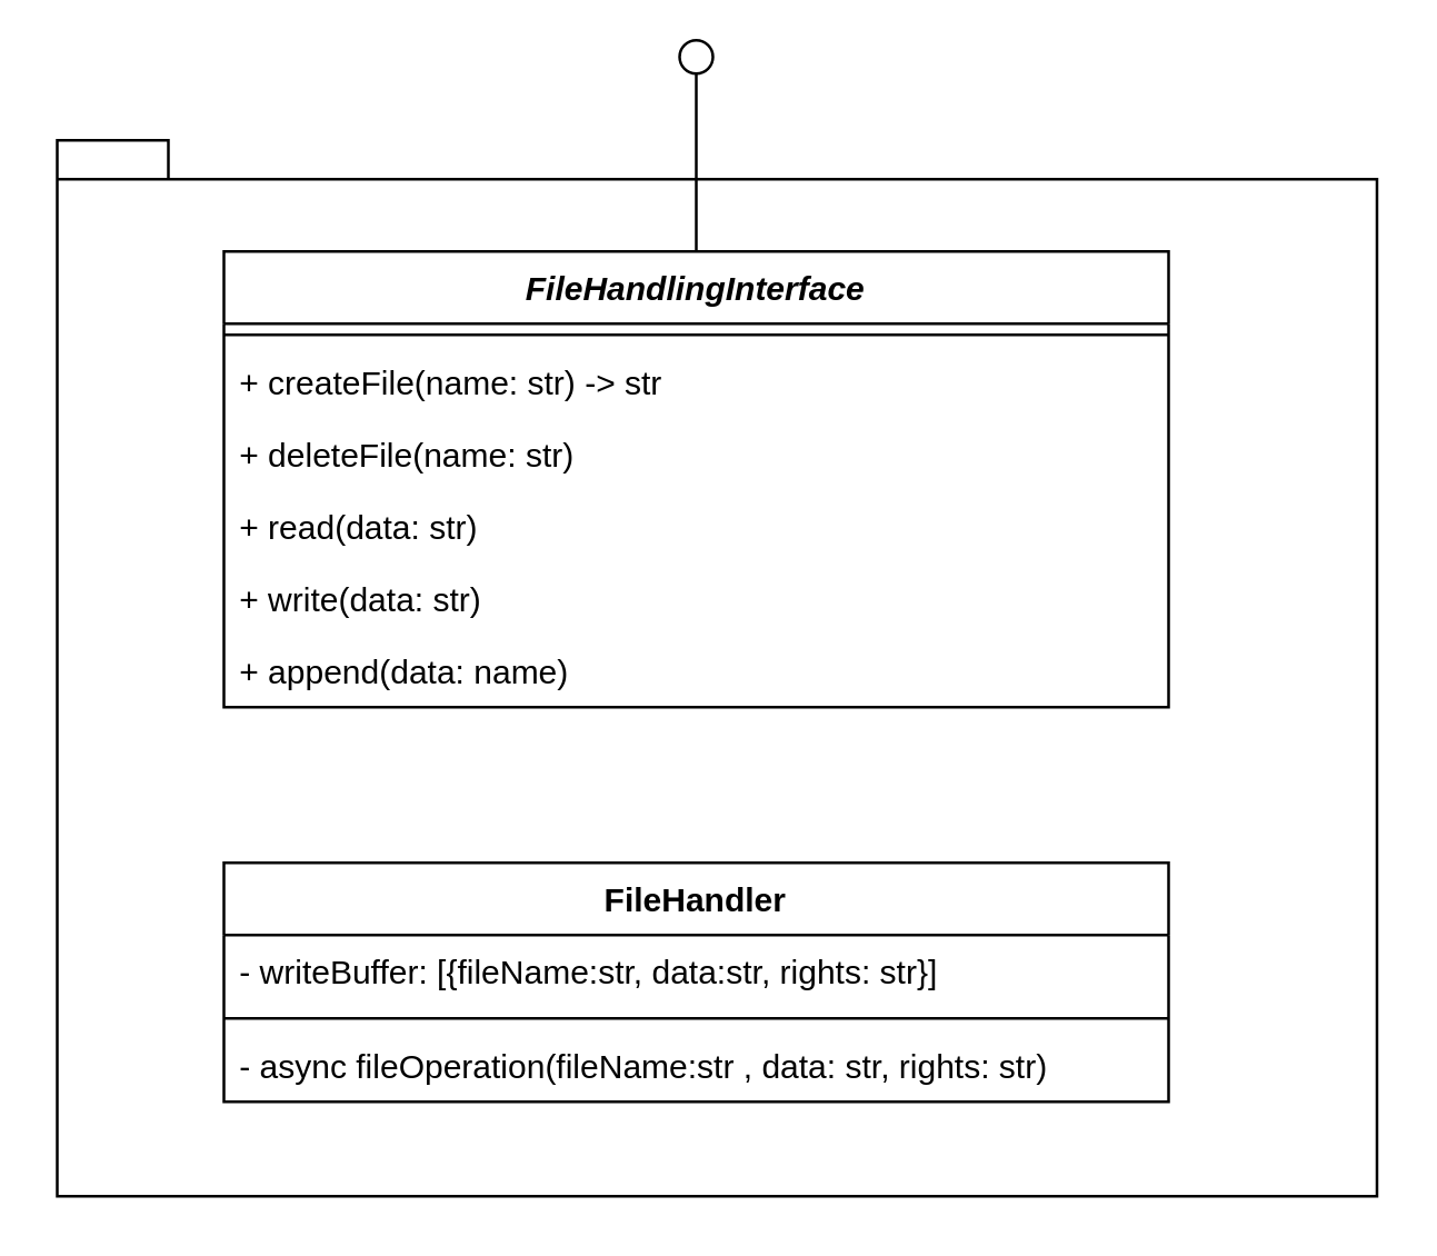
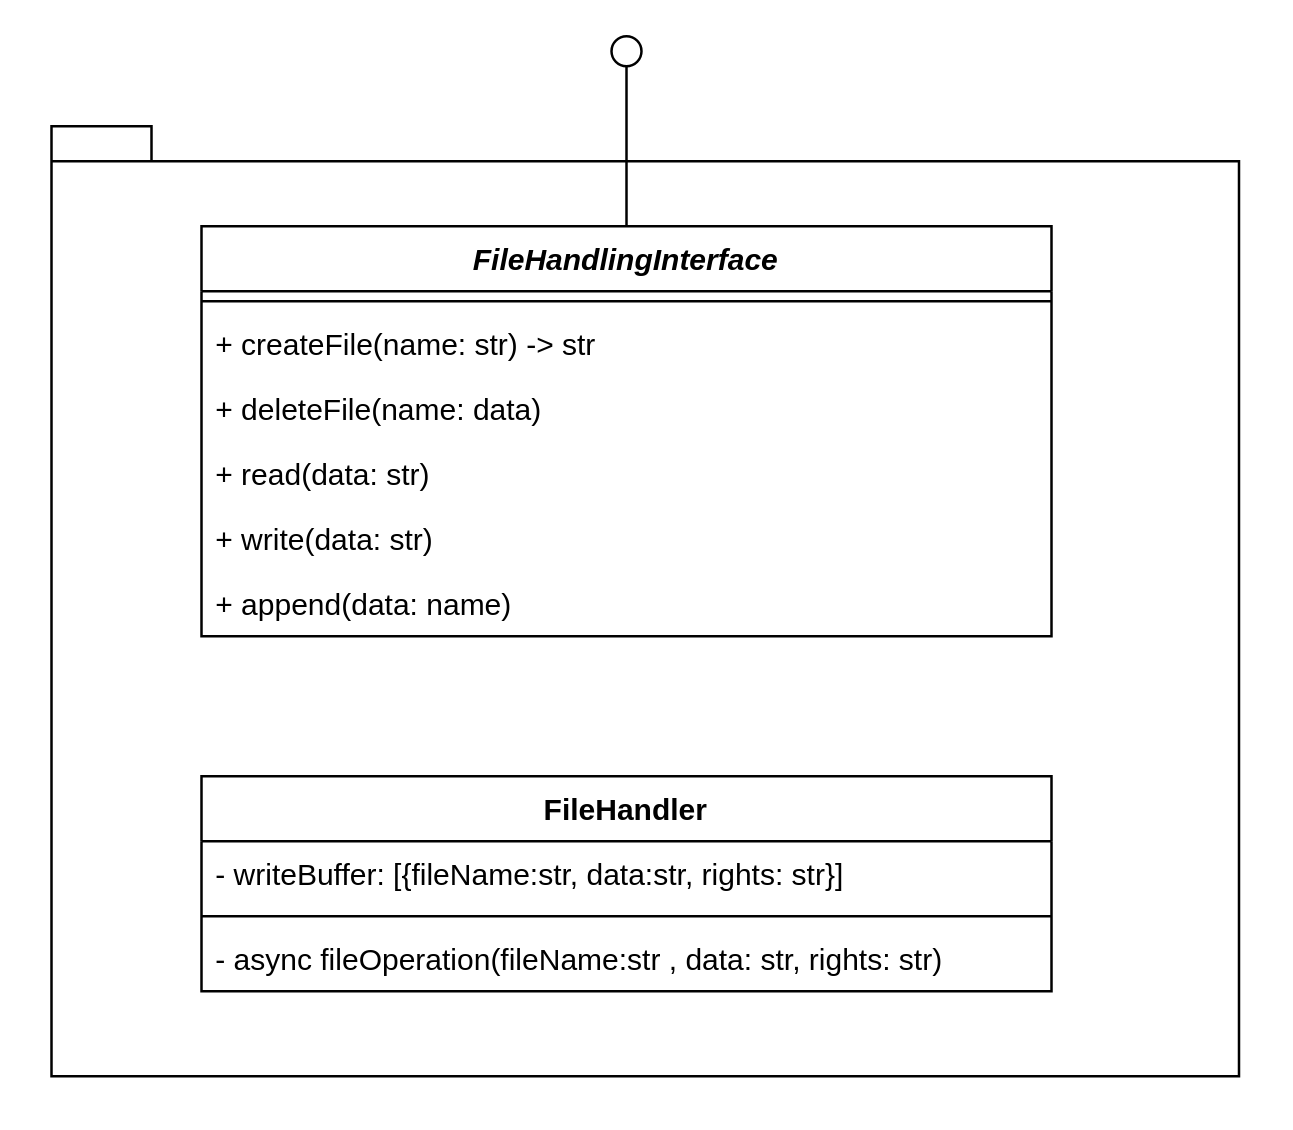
  <mxCell id="0" />
  <mxCell id="1" parent="0" />
  <mxCell id="2" value="" style="group" vertex="1" connectable="0" parent="1"><mxGeometry x="20" y="20" width="475" height="410" as="geometry" /></mxCell>
  <mxCell id="3" value="" style="shape=folder;fontStyle=1;spacingTop=10;tabWidth=40;tabHeight=14;tabPosition=left;html=1;" vertex="1" parent="2"><mxGeometry y="30" width="475" height="380" as="geometry" /></mxCell>
  <mxCell id="4" value="FileHandler" style="swimlane;fontStyle=1;align=center;verticalAlign=top;childLayout=stackLayout;horizontal=1;startSize=26;horizontalStack=0;resizeParent=1;resizeParentMax=0;resizeLast=0;collapsible=1;marginBottom=0;" vertex="1" parent="2"><mxGeometry x="60" y="290" width="340" height="86" as="geometry" /></mxCell>
  <mxCell id="5" value="- writeBuffer: [{fileName:str, data:str, rights: str}]" style="text;strokeColor=none;fillColor=none;align=left;verticalAlign=top;spacingLeft=4;spacingRight=4;overflow=hidden;rotatable=0;points=[[0,0.5],[1,0.5]];portConstraint=eastwest;" vertex="1" parent="4"><mxGeometry y="26" width="340" height="26" as="geometry" /></mxCell>
  <mxCell id="6" value="" style="line;strokeWidth=1;fillColor=none;align=left;verticalAlign=middle;spacingTop=-1;spacingLeft=3;spacingRight=3;rotatable=0;labelPosition=right;points=[];portConstraint=eastwest;strokeColor=inherit;" vertex="1" parent="4"><mxGeometry y="52" width="340" height="8" as="geometry" /></mxCell>
  <mxCell id="7" value="- async fileOperation(fileName:str , data: str, rights: str)" style="text;strokeColor=none;fillColor=none;align=left;verticalAlign=top;spacingLeft=4;spacingRight=4;overflow=hidden;rotatable=0;points=[[0,0.5],[1,0.5]];portConstraint=eastwest;" vertex="1" parent="4"><mxGeometry y="60" width="340" height="26" as="geometry" /></mxCell>
  <mxCell id="8" value="FileHandlingInterface" style="swimlane;fontStyle=3;align=center;verticalAlign=top;childLayout=stackLayout;horizontal=1;startSize=26;horizontalStack=0;resizeParent=1;resizeParentMax=0;resizeLast=0;collapsible=1;marginBottom=0;" vertex="1" parent="2"><mxGeometry x="60" y="70" width="340" height="164" as="geometry" /></mxCell>
  <mxCell id="9" value="" style="line;strokeWidth=1;fillColor=none;align=left;verticalAlign=middle;spacingTop=-1;spacingLeft=3;spacingRight=3;rotatable=0;labelPosition=right;points=[];portConstraint=eastwest;strokeColor=inherit;" vertex="1" parent="8"><mxGeometry y="26" width="340" height="8" as="geometry" /></mxCell>
  <mxCell id="10" value="+ createFile(name: str) -&gt; str" style="text;strokeColor=none;fillColor=none;align=left;verticalAlign=top;spacingLeft=4;spacingRight=4;overflow=hidden;rotatable=0;points=[[0,0.5],[1,0.5]];portConstraint=eastwest;" vertex="1" parent="8"><mxGeometry y="34" width="340" height="26" as="geometry" /></mxCell>
- <mxCell id="11" value="+ deleteFile(name: str)" style="text;strokeColor=none;fillColor=none;align=left;verticalAlign=top;spacingLeft=4;spacingRight=4;overflow=hidden;rotatable=0;points=[[0,0.5],[1,0.5]];portConstraint=eastwest;" vertex="1" parent="8"><mxGeometry y="60" width="340" height="26" as="geometry" /></mxCell>
+ <mxCell id="11" value="+ deleteFile(name: data)" style="text;strokeColor=none;fillColor=none;align=left;verticalAlign=top;spacingLeft=4;spacingRight=4;overflow=hidden;rotatable=0;points=[[0,0.5],[1,0.5]];portConstraint=eastwest;" vertex="1" parent="8"><mxGeometry y="60" width="340" height="26" as="geometry" /></mxCell>
  <mxCell id="12" value="+ read(data: str)" style="text;strokeColor=none;fillColor=none;align=left;verticalAlign=top;spacingLeft=4;spacingRight=4;overflow=hidden;rotatable=0;points=[[0,0.5],[1,0.5]];portConstraint=eastwest;" vertex="1" parent="8"><mxGeometry y="86" width="340" height="26" as="geometry" /></mxCell>
  <mxCell id="13" value="+ write(data: str)" style="text;strokeColor=none;fillColor=none;align=left;verticalAlign=top;spacingLeft=4;spacingRight=4;overflow=hidden;rotatable=0;points=[[0,0.5],[1,0.5]];portConstraint=eastwest;" vertex="1" parent="8"><mxGeometry y="112" width="340" height="26" as="geometry" /></mxCell>
  <mxCell id="14" value="+ append(data: name)" style="text;strokeColor=none;fillColor=none;align=left;verticalAlign=top;spacingLeft=4;spacingRight=4;overflow=hidden;rotatable=0;points=[[0,0.5],[1,0.5]];portConstraint=eastwest;" vertex="1" parent="8"><mxGeometry y="138" width="340" height="26" as="geometry" /></mxCell>
  <mxCell id="15" value="" style="html=1;verticalAlign=bottom;labelBackgroundColor=none;endArrow=oval;endFill=0;endSize=12;rounded=0;exitX=0.5;exitY=0;exitDx=0;exitDy=0;" edge="1" parent="2" source="8"><mxGeometry width="160" relative="1" as="geometry"><mxPoint x="345" y="-10" as="sourcePoint" /><mxPoint x="230" as="targetPoint" /></mxGeometry></mxCell>
